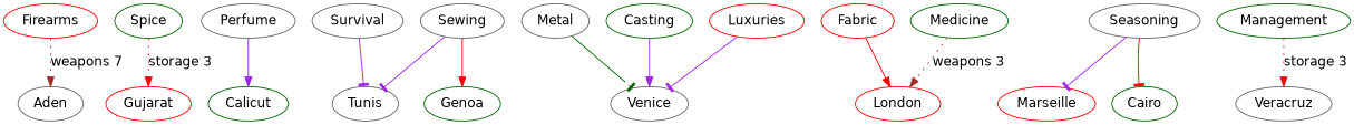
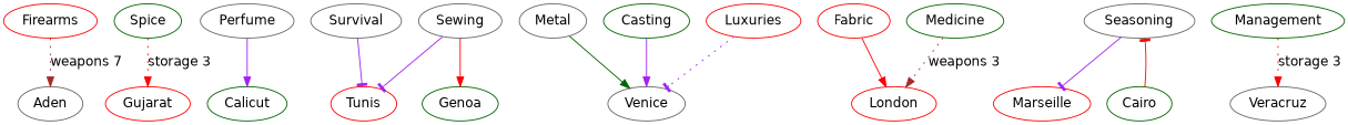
  digraph {
    fontname="DejaVu Sans"
    node [color=gray40 fontname="DejaVu Sans"]
    edge [arrowhead=normal color=purple fontname="DejaVu Sans"]
    Firearms [color=red]
    Aden
    Spice [color=darkgreen]
    Gujarat [color=red]
    Calicut [color=darkgreen]
    Perfume
    Survival
-   Tunis
+   Tunis [color=red]
    Metal
    Venice
    Fabric [color=red]
    London [color=red]
    Marseille [color=red]
    Seasoning
    Cairo [color=darkgreen]
    Casting [color=darkgreen]
    Luxuries [color=red]
    Management [color=darkgreen]
    Veracruz
    Medicine [color=darkgreen]
    Sewing
    Genoa [color=darkgreen]
    Firearms -> Aden [color=brown label="weapons 7" style=dotted]
    Spice -> Gujarat [color=red label="storage 3" style=dotted]
    Perfume -> Calicut
    Survival -> Tunis [arrowhead=tee]
-   Metal -> Venice [arrowhead=tee color=darkgreen]
+   Metal -> Venice [color=darkgreen]
    Fabric -> London [color=red]
    Seasoning -> Marseille [arrowhead=tee]
-   Seasoning -> Cairo [arrowhead=tee color=red]
+   Cairo -> Seasoning [arrowhead=tee color=red]
    Casting -> Venice
-   Luxuries -> Venice [arrowhead=tee]
+   Luxuries -> Venice [arrowhead=tee style=dotted]
    Management -> Veracruz [color=red label="storage 3" style=dotted]
    Medicine -> London [color=brown label="weapons 3" style=dotted]
    Sewing -> Tunis [arrowhead=tee]
    Sewing -> Genoa [color=red]
  }
